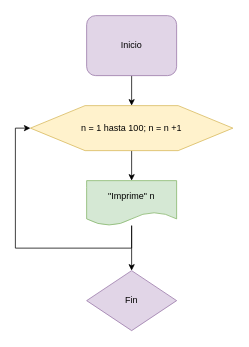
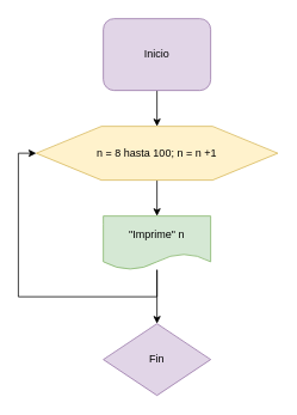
  <mxCell id="0" />
  <mxCell id="1" parent="0" />
  <mxCell id="2" style="edgeStyle=orthogonalEdgeStyle;rounded=0;orthogonalLoop=1;jettySize=auto;html=1;entryX=0.5;entryY=0;entryDx=0;entryDy=0;" edge="1" parent="1" source="3" target="5"><mxGeometry relative="1" as="geometry" /></mxCell>
  <mxCell id="3" value="Inicio" style="whiteSpace=wrap;html=1;fillColor=#e1d5e7;strokeColor=#9673a6;rounded=1;" vertex="1" parent="1"><mxGeometry x="115" y="20" width="120" height="80" as="geometry" /></mxCell>
  <mxCell id="4" style="edgeStyle=orthogonalEdgeStyle;rounded=0;orthogonalLoop=1;jettySize=auto;html=1;exitX=0.5;exitY=1;exitDx=0;exitDy=0;entryX=0.5;entryY=0;entryDx=0;entryDy=0;" edge="1" parent="1" source="5" target="10"><mxGeometry relative="1" as="geometry" /></mxCell>
  <mxCell id="5" value="" style="verticalLabelPosition=bottom;verticalAlign=top;html=1;shape=hexagon;perimeter=hexagonPerimeter2;arcSize=6;size=0.27;fillColor=#fff2cc;strokeColor=#d6b656;" vertex="1" parent="1"><mxGeometry x="40" y="140" width="270" height="60" as="geometry" /></mxCell>
  <mxCell id="6" value="Fin" style="rhombus;whiteSpace=wrap;html=1;fillColor=#e1d5e7;strokeColor=#9673a6;" vertex="1" parent="1"><mxGeometry x="115" y="360" width="120" height="80" as="geometry" /></mxCell>
- <mxCell id="7" value="n = 1 hasta 100; n = n +1" style="text;html=1;strokeColor=none;fillColor=none;align=center;verticalAlign=middle;whiteSpace=wrap;rounded=0;" vertex="1" parent="1"><mxGeometry x="105" y="160" width="140" height="20" as="geometry" /></mxCell>
+ <mxCell id="7" value="n = 8 hasta 100; n = n +1" style="text;html=1;strokeColor=none;fillColor=none;align=center;verticalAlign=middle;whiteSpace=wrap;rounded=0;" vertex="1" parent="1"><mxGeometry x="105" y="160" width="140" height="20" as="geometry" /></mxCell>
  <mxCell id="8" style="edgeStyle=orthogonalEdgeStyle;rounded=0;orthogonalLoop=1;jettySize=auto;html=1;entryX=0.5;entryY=0;entryDx=0;entryDy=0;" edge="1" parent="1" source="10" target="6"><mxGeometry relative="1" as="geometry" /></mxCell>
  <mxCell id="9" style="edgeStyle=orthogonalEdgeStyle;rounded=0;orthogonalLoop=1;jettySize=auto;html=1;entryX=0;entryY=0.5;entryDx=0;entryDy=0;" edge="1" parent="1" source="10" target="5"><mxGeometry relative="1" as="geometry"><Array as="points"><mxPoint x="175" y="330" /><mxPoint x="20" y="330" /><mxPoint x="20" y="170" /></Array></mxGeometry></mxCell>
  <mxCell id="10" value="&quot;Imprime&quot; n" style="shape=document;whiteSpace=wrap;html=1;boundedLbl=1;fillColor=#d5e8d4;strokeColor=#82b366;" vertex="1" parent="1"><mxGeometry x="115" y="240" width="120" height="60" as="geometry" /></mxCell>
